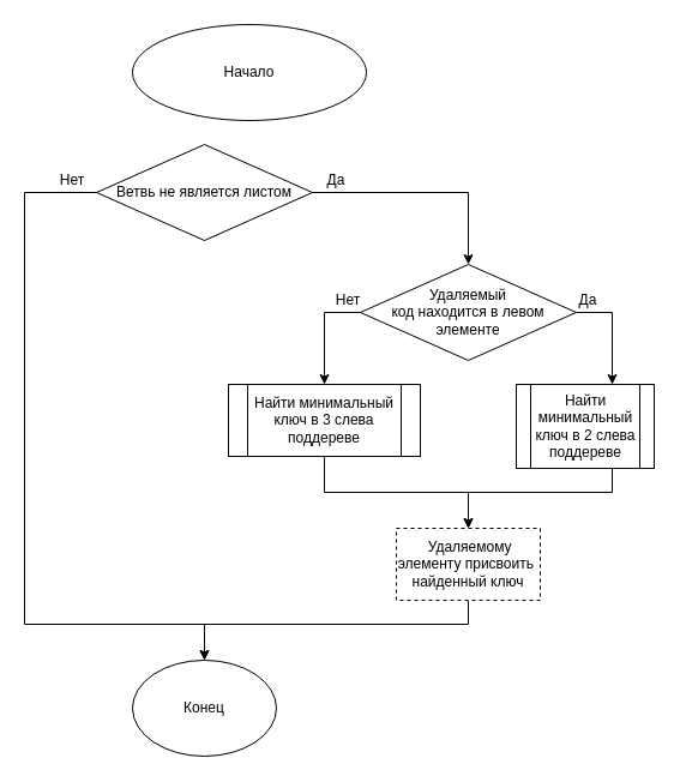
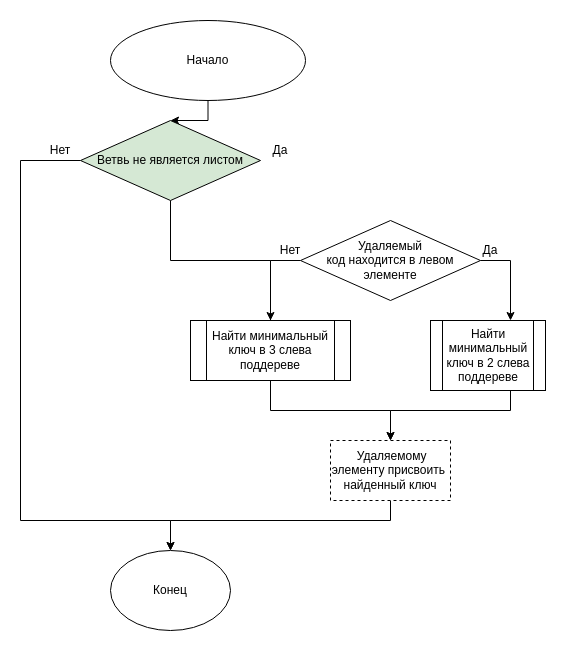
  <mxCell id="0" />
  <mxCell id="1" parent="0" />
+ <mxCell id="2" style="edgeStyle=orthogonalEdgeStyle;rounded=0;orthogonalLoop=1;jettySize=auto;html=1;" edge="1" parent="1" source="3" target="7"><mxGeometry relative="1" as="geometry" /></mxCell>
  <mxCell id="3" value="Начало" style="ellipse;whiteSpace=wrap;html=1;" vertex="1" parent="1"><mxGeometry x="110" y="20" width="195" height="80" as="geometry" /></mxCell>
  <mxCell id="4" value="Конец" style="ellipse;whiteSpace=wrap;html=1;" vertex="1" parent="1"><mxGeometry x="110" y="550" width="120" height="80" as="geometry" /></mxCell>
  <mxCell id="5" style="edgeStyle=orthogonalEdgeStyle;rounded=0;orthogonalLoop=1;jettySize=auto;html=1;" edge="1" parent="1" source="7" target="4"><mxGeometry relative="1" as="geometry"><Array as="points"><mxPoint x="20" y="160" /><mxPoint x="20" y="520" /><mxPoint x="170" y="520" /></Array></mxGeometry></mxCell>
- <mxCell id="6" style="edgeStyle=orthogonalEdgeStyle;rounded=0;orthogonalLoop=1;jettySize=auto;html=1;" edge="1" parent="1" source="7" target="10"><mxGeometry relative="1" as="geometry" /></mxCell>
- <mxCell id="7" value="Ветвь не является листом" style="rhombus;whiteSpace=wrap;html=1;" vertex="1" parent="1"><mxGeometry x="80" y="120" width="180" height="80" as="geometry" /></mxCell>
+ <mxCell id="6" style="edgeStyle=orthogonalEdgeStyle;rounded=0;orthogonalLoop=1;jettySize=auto;html=1;" edge="1" parent="1" source="7" target="14"><mxGeometry relative="1" as="geometry" /></mxCell>
+ <mxCell id="7" value="Ветвь не является листом" style="rhombus;whiteSpace=wrap;html=1;fillColor=#d5e8d4;" vertex="1" parent="1"><mxGeometry x="80" y="120" width="180" height="80" as="geometry" /></mxCell>
  <mxCell id="8" style="edgeStyle=orthogonalEdgeStyle;rounded=0;orthogonalLoop=1;jettySize=auto;html=1;" edge="1" parent="1" source="10" target="12"><mxGeometry relative="1" as="geometry"><Array as="points"><mxPoint x="510" y="260" /></Array></mxGeometry></mxCell>
- <mxCell id="9" style="edgeStyle=orthogonalEdgeStyle;rounded=0;orthogonalLoop=1;jettySize=auto;html=1;" edge="1" parent="1" source="10" target="14"><mxGeometry relative="1" as="geometry"><Array as="points"><mxPoint x="270" y="260" /></Array></mxGeometry></mxCell>
+ <mxCell id="9" style="edgeStyle=orthogonalEdgeStyle;rounded=0;orthogonalLoop=1;jettySize=auto;html=1;endArrow=none;" edge="1" parent="1" source="10" target="14"><mxGeometry relative="1" as="geometry"><Array as="points"><mxPoint x="270" y="260" /></Array></mxGeometry></mxCell>
  <mxCell id="10" value="Удаляемый &lt;br&gt;код находится в левом&lt;br&gt;элементе" style="rhombus;whiteSpace=wrap;html=1;" vertex="1" parent="1"><mxGeometry x="300" y="220" width="180" height="80" as="geometry" /></mxCell>
  <mxCell id="11" style="edgeStyle=orthogonalEdgeStyle;rounded=0;orthogonalLoop=1;jettySize=auto;html=1;" edge="1" parent="1" source="12" target="16"><mxGeometry relative="1" as="geometry"><Array as="points"><mxPoint x="510" y="410" /><mxPoint x="390" y="410" /></Array></mxGeometry></mxCell>
  <mxCell id="12" value="Найти минимальный ключ в 2 слева поддереве" style="shape=process;whiteSpace=wrap;html=1;backgroundOutline=1;" vertex="1" parent="1"><mxGeometry x="430" y="320" width="115" height="70" as="geometry" /></mxCell>
  <mxCell id="13" style="edgeStyle=orthogonalEdgeStyle;rounded=0;orthogonalLoop=1;jettySize=auto;html=1;" edge="1" parent="1" source="14" target="16"><mxGeometry relative="1" as="geometry" /></mxCell>
  <mxCell id="14" value="Найти минимальный ключ в 3 слева поддереве" style="shape=process;whiteSpace=wrap;html=1;backgroundOutline=1;" vertex="1" parent="1"><mxGeometry x="190" y="320" width="160" height="60" as="geometry" /></mxCell>
  <mxCell id="15" style="edgeStyle=orthogonalEdgeStyle;rounded=0;orthogonalLoop=1;jettySize=auto;html=1;" edge="1" parent="1" source="16" target="4"><mxGeometry relative="1" as="geometry"><Array as="points"><mxPoint x="390" y="520" /><mxPoint x="170" y="520" /></Array></mxGeometry></mxCell>
  <mxCell id="16" value="&amp;nbsp;Удаляемому элементу присвоить&amp;nbsp;&lt;br&gt;найденный ключ" style="rounded=0;whiteSpace=wrap;html=1;dashed=1;" vertex="1" parent="1"><mxGeometry x="330" y="440" width="120" height="60" as="geometry" /></mxCell>
  <mxCell id="17" value="Да" style="text;html=1;strokeColor=none;fillColor=none;align=center;verticalAlign=middle;whiteSpace=wrap;rounded=0;" vertex="1" parent="1"><mxGeometry x="470" y="240" width="40" height="20" as="geometry" /></mxCell>
  <mxCell id="18" value="Да" style="text;html=1;strokeColor=none;fillColor=none;align=center;verticalAlign=middle;whiteSpace=wrap;rounded=0;" vertex="1" parent="1"><mxGeometry x="260" y="140" width="40" height="20" as="geometry" /></mxCell>
  <mxCell id="19" value="Нет" style="text;html=1;strokeColor=none;fillColor=none;align=center;verticalAlign=middle;whiteSpace=wrap;rounded=0;" vertex="1" parent="1"><mxGeometry x="270" y="240" width="40" height="20" as="geometry" /></mxCell>
  <mxCell id="20" value="Нет" style="text;html=1;strokeColor=none;fillColor=none;align=center;verticalAlign=middle;whiteSpace=wrap;rounded=0;" vertex="1" parent="1"><mxGeometry x="40" y="140" width="40" height="20" as="geometry" /></mxCell>
